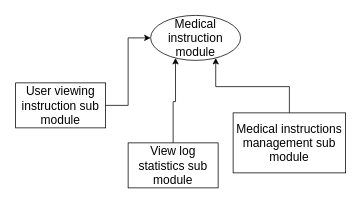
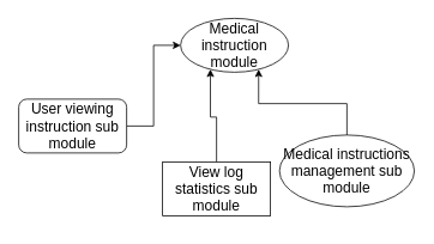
  <mxCell id="0" />
  <mxCell id="1" parent="0" />
  <mxCell id="2" value="&lt;span lang=&quot;EN-HK&quot; style=&quot;font-size: 12pt ; font-family: &amp;#34;calibri&amp;#34; , sans-serif&quot;&gt;Medical instruction module&lt;/span&gt;&lt;span style=&quot;font-size: medium&quot;&gt;&lt;/span&gt;" style="ellipse;whiteSpace=wrap;html=1;" vertex="1" parent="1"><mxGeometry x="200" y="20" width="120" height="60" as="geometry" /></mxCell>
  <mxCell id="3" style="edgeStyle=orthogonalEdgeStyle;rounded=0;orthogonalLoop=1;jettySize=auto;html=1;entryX=0;entryY=0.5;entryDx=0;entryDy=0;" edge="1" parent="1" source="4" target="2"><mxGeometry relative="1" as="geometry" /></mxCell>
- <mxCell id="4" value="&lt;p class=&quot;MsoNormal&quot; style=&quot;margin: 0cm ; font-size: medium ; font-family: &amp;#34;calibri&amp;#34; , sans-serif&quot;&gt;&lt;span lang=&quot;EN-HK&quot;&gt;User viewing instruction sub module&lt;/span&gt;&lt;/p&gt;" style="rounded=0;whiteSpace=wrap;html=1;" vertex="1" parent="1"><mxGeometry x="20" y="110" width="120" height="60" as="geometry" /></mxCell>
+ <mxCell id="4" value="&lt;p class=&quot;MsoNormal&quot; style=&quot;margin: 0cm ; font-size: medium ; font-family: &amp;#34;calibri&amp;#34; , sans-serif&quot;&gt;&lt;span lang=&quot;EN-HK&quot;&gt;User viewing instruction sub module&lt;/span&gt;&lt;/p&gt;" style="whiteSpace=wrap;html=1;rounded=1;" vertex="1" parent="1"><mxGeometry x="20" y="110" width="120" height="60" as="geometry" /></mxCell>
  <mxCell id="5" style="edgeStyle=orthogonalEdgeStyle;rounded=0;orthogonalLoop=1;jettySize=auto;html=1;entryX=0.25;entryY=1;entryDx=0;entryDy=0;" edge="1" parent="1" source="6" target="2"><mxGeometry relative="1" as="geometry" /></mxCell>
- <mxCell id="6" value="&lt;p class=&quot;MsoNormal&quot; style=&quot;margin: 0cm ; font-size: medium ; font-family: &amp;#34;calibri&amp;#34; , sans-serif&quot;&gt;&lt;span lang=&quot;EN-HK&quot;&gt;View log statistics sub module&lt;/span&gt;&lt;/p&gt;" style="rounded=0;whiteSpace=wrap;html=1;" vertex="1" parent="1"><mxGeometry x="170" y="190" width="120" height="60" as="geometry" /></mxCell>
+ <mxCell id="6" value="&lt;p class=&quot;MsoNormal&quot; style=&quot;margin: 0cm ; font-size: medium ; font-family: &amp;#34;calibri&amp;#34; , sans-serif&quot;&gt;&lt;span lang=&quot;EN-HK&quot;&gt;View log statistics sub module&lt;/span&gt;&lt;/p&gt;" style="rounded=0;whiteSpace=wrap;html=1;" vertex="1" parent="1"><mxGeometry x="180" y="180" width="120" height="60" as="geometry" /></mxCell>
  <mxCell id="7" style="edgeStyle=orthogonalEdgeStyle;rounded=0;orthogonalLoop=1;jettySize=auto;html=1;entryX=0.75;entryY=1;entryDx=0;entryDy=0;" edge="1" parent="1" source="8" target="2"><mxGeometry relative="1" as="geometry" /></mxCell>
- <mxCell id="8" value="&lt;p class=&quot;MsoNormal&quot; style=&quot;margin: 0cm ; font-size: medium ; font-family: &amp;#34;calibri&amp;#34; , sans-serif&quot;&gt;&lt;span lang=&quot;EN-HK&quot;&gt;Medical instructions management sub module&lt;/span&gt;&lt;/p&gt;" style="rounded=0;whiteSpace=wrap;html=1;" vertex="1" parent="1"><mxGeometry x="310" y="150" width="150" height="80" as="geometry" /></mxCell>
+ <mxCell id="8" value="&lt;p class=&quot;MsoNormal&quot; style=&quot;margin: 0cm ; font-size: medium ; font-family: &amp;#34;calibri&amp;#34; , sans-serif&quot;&gt;&lt;span lang=&quot;EN-HK&quot;&gt;Medical instructions management sub module&lt;/span&gt;&lt;/p&gt;" style="ellipse;whiteSpace=wrap;html=1;" vertex="1" parent="1"><mxGeometry x="310" y="150" width="150" height="80" as="geometry" /></mxCell>
